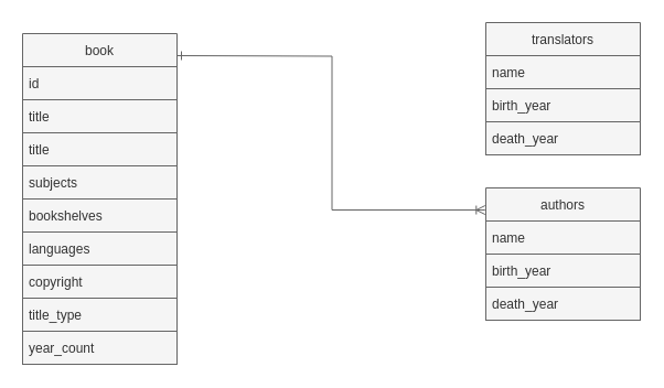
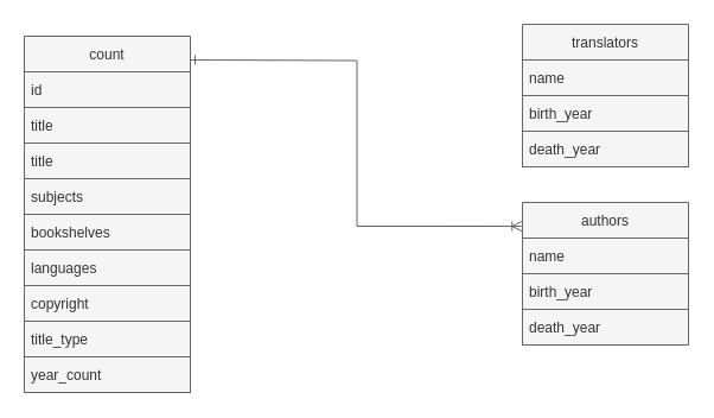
  <mxCell id="0" />
  <mxCell id="1" parent="0" />
- <mxCell id="2" value="book" style="swimlane;fontStyle=0;childLayout=stackLayout;horizontal=1;startSize=30;horizontalStack=0;resizeParent=1;resizeParentMax=0;resizeLast=0;collapsible=1;marginBottom=0;strokeColor=#666666;fillColor=#f5f5f5;fontColor=#333333;" parent="1" vertex="1"><mxGeometry x="20" y="30" width="140" height="300" as="geometry" /></mxCell>
+ <mxCell id="2" value="count" style="swimlane;fontStyle=0;childLayout=stackLayout;horizontal=1;startSize=30;horizontalStack=0;resizeParent=1;resizeParentMax=0;resizeLast=0;collapsible=1;marginBottom=0;strokeColor=#666666;fillColor=#f5f5f5;fontColor=#333333;" parent="1" vertex="1"><mxGeometry x="20" y="30" width="140" height="300" as="geometry" /></mxCell>
  <mxCell id="3" value="id" style="text;strokeColor=#666666;fillColor=#f5f5f5;align=left;verticalAlign=middle;spacingLeft=4;spacingRight=4;overflow=hidden;points=[[0,0.5],[1,0.5]];portConstraint=eastwest;rotatable=0;fontColor=#333333;" parent="2" vertex="1"><mxGeometry y="30" width="140" height="30" as="geometry" /></mxCell>
  <mxCell id="4" value="title" style="text;strokeColor=#666666;fillColor=#f5f5f5;align=left;verticalAlign=middle;spacingLeft=4;spacingRight=4;overflow=hidden;points=[[0,0.5],[1,0.5]];portConstraint=eastwest;rotatable=0;fontColor=#333333;" parent="2" vertex="1"><mxGeometry y="60" width="140" height="30" as="geometry" /></mxCell>
  <mxCell id="5" value="title" style="text;strokeColor=#666666;fillColor=#f5f5f5;align=left;verticalAlign=middle;spacingLeft=4;spacingRight=4;overflow=hidden;points=[[0,0.5],[1,0.5]];portConstraint=eastwest;rotatable=0;fontColor=#333333;" parent="2" vertex="1"><mxGeometry y="90" width="140" height="30" as="geometry" /></mxCell>
  <mxCell id="6" value="subjects" style="text;strokeColor=#666666;fillColor=#f5f5f5;align=left;verticalAlign=middle;spacingLeft=4;spacingRight=4;overflow=hidden;points=[[0,0.5],[1,0.5]];portConstraint=eastwest;rotatable=0;fontColor=#333333;" parent="2" vertex="1"><mxGeometry y="120" width="140" height="30" as="geometry" /></mxCell>
  <mxCell id="7" value="bookshelves" style="text;strokeColor=#666666;fillColor=#f5f5f5;align=left;verticalAlign=middle;spacingLeft=4;spacingRight=4;overflow=hidden;points=[[0,0.5],[1,0.5]];portConstraint=eastwest;rotatable=0;fontColor=#333333;" parent="2" vertex="1"><mxGeometry y="150" width="140" height="30" as="geometry" /></mxCell>
  <mxCell id="8" value="languages" style="text;strokeColor=#666666;fillColor=#f5f5f5;align=left;verticalAlign=middle;spacingLeft=4;spacingRight=4;overflow=hidden;points=[[0,0.5],[1,0.5]];portConstraint=eastwest;rotatable=0;fontColor=#333333;" parent="2" vertex="1"><mxGeometry y="180" width="140" height="30" as="geometry" /></mxCell>
  <mxCell id="9" value="copyright" style="text;strokeColor=#666666;fillColor=#f5f5f5;align=left;verticalAlign=middle;spacingLeft=4;spacingRight=4;overflow=hidden;points=[[0,0.5],[1,0.5]];portConstraint=eastwest;rotatable=0;fontColor=#333333;" parent="2" vertex="1"><mxGeometry y="210" width="140" height="30" as="geometry" /></mxCell>
  <mxCell id="10" value="title_type" style="text;strokeColor=#666666;fillColor=#f5f5f5;align=left;verticalAlign=middle;spacingLeft=4;spacingRight=4;overflow=hidden;points=[[0,0.5],[1,0.5]];portConstraint=eastwest;rotatable=0;fontColor=#333333;" parent="2" vertex="1"><mxGeometry y="240" width="140" height="30" as="geometry" /></mxCell>
  <mxCell id="11" value="year_count" style="text;strokeColor=#666666;fillColor=#f5f5f5;align=left;verticalAlign=middle;spacingLeft=4;spacingRight=4;overflow=hidden;points=[[0,0.5],[1,0.5]];portConstraint=eastwest;rotatable=0;fontColor=#333333;" parent="2" vertex="1"><mxGeometry y="270" width="140" height="30" as="geometry" /></mxCell>
  <mxCell id="12" value="authors" style="swimlane;fontStyle=0;childLayout=stackLayout;horizontal=1;startSize=30;horizontalStack=0;resizeParent=1;resizeParentMax=0;resizeLast=0;collapsible=1;marginBottom=0;strokeColor=#666666;fillColor=#f5f5f5;fontColor=#333333;" parent="1" vertex="1"><mxGeometry x="440" y="170" width="140" height="120" as="geometry" /></mxCell>
  <mxCell id="13" value="name" style="text;strokeColor=#666666;fillColor=#f5f5f5;align=left;verticalAlign=middle;spacingLeft=4;spacingRight=4;overflow=hidden;points=[[0,0.5],[1,0.5]];portConstraint=eastwest;rotatable=0;fontColor=#333333;" parent="12" vertex="1"><mxGeometry y="30" width="140" height="30" as="geometry" /></mxCell>
  <mxCell id="14" value="birth_year" style="text;strokeColor=#666666;fillColor=#f5f5f5;align=left;verticalAlign=middle;spacingLeft=4;spacingRight=4;overflow=hidden;points=[[0,0.5],[1,0.5]];portConstraint=eastwest;rotatable=0;fontColor=#333333;" parent="12" vertex="1"><mxGeometry y="60" width="140" height="30" as="geometry" /></mxCell>
  <mxCell id="15" value="death_year" style="text;strokeColor=#666666;fillColor=#f5f5f5;align=left;verticalAlign=middle;spacingLeft=4;spacingRight=4;overflow=hidden;points=[[0,0.5],[1,0.5]];portConstraint=eastwest;rotatable=0;fontColor=#333333;" parent="12" vertex="1"><mxGeometry y="90" width="140" height="30" as="geometry" /></mxCell>
  <mxCell id="16" value="translators" style="swimlane;fontStyle=0;childLayout=stackLayout;horizontal=1;startSize=30;horizontalStack=0;resizeParent=1;resizeParentMax=0;resizeLast=0;collapsible=1;marginBottom=0;strokeColor=#666666;fillColor=#f5f5f5;fontColor=#333333;" parent="1" vertex="1"><mxGeometry x="440" y="20" width="140" height="120" as="geometry" /></mxCell>
  <mxCell id="17" value="name" style="text;strokeColor=#666666;fillColor=#f5f5f5;align=left;verticalAlign=middle;spacingLeft=4;spacingRight=4;overflow=hidden;points=[[0,0.5],[1,0.5]];portConstraint=eastwest;rotatable=0;fontColor=#333333;" parent="16" vertex="1"><mxGeometry y="30" width="140" height="30" as="geometry" /></mxCell>
  <mxCell id="18" value="birth_year" style="text;strokeColor=#666666;fillColor=#f5f5f5;align=left;verticalAlign=middle;spacingLeft=4;spacingRight=4;overflow=hidden;points=[[0,0.5],[1,0.5]];portConstraint=eastwest;rotatable=0;fontColor=#333333;" parent="16" vertex="1"><mxGeometry y="60" width="140" height="30" as="geometry" /></mxCell>
  <mxCell id="19" value="death_year" style="text;strokeColor=#666666;fillColor=#f5f5f5;align=left;verticalAlign=middle;spacingLeft=4;spacingRight=4;overflow=hidden;points=[[0,0.5],[1,0.5]];portConstraint=eastwest;rotatable=0;fontColor=#333333;" parent="16" vertex="1"><mxGeometry y="90" width="140" height="30" as="geometry" /></mxCell>
  <mxCell id="20" style="edgeStyle=orthogonalEdgeStyle;rounded=0;orthogonalLoop=1;jettySize=auto;html=1;entryX=-0.005;entryY=0.167;entryDx=0;entryDy=0;entryPerimeter=0;startArrow=ERone;startFill=0;endArrow=ERoneToMany;endFill=0;fillColor=#f5f5f5;strokeColor=#666666;" parent="1" target="12" edge="1"><mxGeometry relative="1" as="geometry"><mxPoint x="160" y="50" as="sourcePoint" /></mxGeometry></mxCell>
